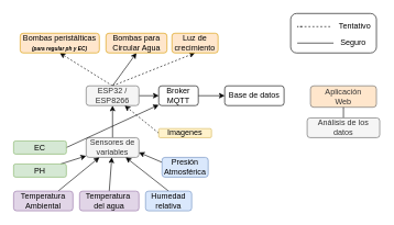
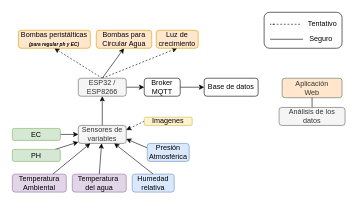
  <mxCell id="0" />
  <mxCell id="1" parent="0" />
  <mxCell id="2" value="" style="rounded=1;whiteSpace=wrap;html=1;fontSize=12;" vertex="1" parent="1"><mxGeometry x="440" y="20" width="130" height="60" as="geometry" /></mxCell>
  <mxCell id="3" style="edgeStyle=none;rounded=0;orthogonalLoop=1;jettySize=auto;html=1;exitX=0.5;exitY=0;exitDx=0;exitDy=0;entryX=0.5;entryY=1;entryDx=0;entryDy=0;" edge="1" parent="1" source="4" target="22"><mxGeometry relative="1" as="geometry" /></mxCell>
  <mxCell id="4" value="Sensores de variables" style="rounded=1;whiteSpace=wrap;html=1;fillColor=#f5f5f5;fontColor=#333333;strokeColor=#666666;" vertex="1" parent="1"><mxGeometry x="130" y="208.75" width="80" height="30" as="geometry" /></mxCell>
  <mxCell id="5" style="edgeStyle=none;rounded=0;orthogonalLoop=1;jettySize=auto;html=1;exitX=0.5;exitY=0;exitDx=0;exitDy=0;" edge="1" parent="1" source="6" target="4"><mxGeometry relative="1" as="geometry" /></mxCell>
  <mxCell id="6" value="Temperatura&amp;nbsp;&lt;br&gt;del agua" style="rounded=1;whiteSpace=wrap;html=1;fillColor=#e1d5e7;strokeColor=#9673a6;" vertex="1" parent="1"><mxGeometry x="120" y="290" width="90" height="30" as="geometry" /></mxCell>
  <mxCell id="7" value="" style="edgeStyle=none;rounded=0;orthogonalLoop=1;jettySize=auto;html=1;" edge="1" parent="1" source="8" target="4"><mxGeometry relative="1" as="geometry" /></mxCell>
  <mxCell id="8" value="PH" style="rounded=1;whiteSpace=wrap;html=1;fillColor=#d5e8d4;strokeColor=#82b366;" vertex="1" parent="1"><mxGeometry x="20" y="248.75" width="80" height="20" as="geometry" /></mxCell>
  <mxCell id="9" style="edgeStyle=none;rounded=0;orthogonalLoop=1;jettySize=auto;html=1;exitX=1;exitY=0.5;exitDx=0;exitDy=0;entryX=0;entryY=0.5;entryDx=0;entryDy=0;" edge="1" parent="1" source="10" target="15"><mxGeometry relative="1" as="geometry"><mxPoint x="420" y="143.75" as="targetPoint" /></mxGeometry></mxCell>
  <mxCell id="10" value="Broker MQTT" style="rounded=1;whiteSpace=wrap;html=1;" vertex="1" parent="1"><mxGeometry x="240" y="130" width="60" height="30" as="geometry" /></mxCell>
- <mxCell id="11" style="edgeStyle=none;rounded=0;orthogonalLoop=1;jettySize=auto;html=1;exitX=1;exitY=0.5;exitDx=0;exitDy=0;" edge="1" parent="1" source="12" target="10"><mxGeometry relative="1" as="geometry" /></mxCell>
+ <mxCell id="11" style="edgeStyle=none;rounded=0;orthogonalLoop=1;jettySize=auto;html=1;exitX=1;exitY=0.5;exitDx=0;exitDy=0;entryX=0;entryY=0.5;entryDx=0;entryDy=0;" edge="1" parent="1" source="12" target="4"><mxGeometry relative="1" as="geometry" /></mxCell>
  <mxCell id="12" value="EC" style="rounded=1;whiteSpace=wrap;html=1;fillColor=#d5e8d4;strokeColor=#82b366;" vertex="1" parent="1"><mxGeometry x="20" y="213.75" width="80" height="20" as="geometry" /></mxCell>
  <mxCell id="13" style="edgeStyle=none;rounded=0;orthogonalLoop=1;jettySize=auto;html=1;exitX=0.75;exitY=0;exitDx=0;exitDy=0;entryX=0.25;entryY=1;entryDx=0;entryDy=0;" edge="1" parent="1" source="14" target="4"><mxGeometry relative="1" as="geometry" /></mxCell>
  <mxCell id="14" value="Temperatura&lt;br&gt;Ambiental" style="rounded=1;whiteSpace=wrap;html=1;fillColor=#e1d5e7;strokeColor=#9673a6;" vertex="1" parent="1"><mxGeometry x="20" y="290" width="90" height="30" as="geometry" /></mxCell>
  <mxCell id="15" value="Base de datos" style="rounded=1;whiteSpace=wrap;html=1;" vertex="1" parent="1"><mxGeometry x="340" y="130" width="90" height="30" as="geometry" /></mxCell>
  <mxCell id="16" style="edgeStyle=none;rounded=0;orthogonalLoop=1;jettySize=auto;html=1;exitX=0.5;exitY=0;exitDx=0;exitDy=0;entryX=0.75;entryY=1;entryDx=0;entryDy=0;" edge="1" parent="1" source="17" target="4"><mxGeometry relative="1" as="geometry" /></mxCell>
  <mxCell id="17" value="Humedad relativa" style="rounded=1;whiteSpace=wrap;html=1;fillColor=#dae8fc;strokeColor=#6c8ebf;" vertex="1" parent="1"><mxGeometry x="220" y="290" width="70" height="30" as="geometry" /></mxCell>
  <mxCell id="18" style="edgeStyle=none;rounded=0;orthogonalLoop=1;jettySize=auto;html=1;exitX=1;exitY=0.5;exitDx=0;exitDy=0;entryX=0;entryY=0.5;entryDx=0;entryDy=0;" edge="1" parent="1" source="22" target="10"><mxGeometry relative="1" as="geometry" /></mxCell>
  <mxCell id="19" style="edgeStyle=none;rounded=0;orthogonalLoop=1;jettySize=auto;html=1;exitX=0.5;exitY=0;exitDx=0;exitDy=0;entryX=0.5;entryY=1;entryDx=0;entryDy=0;dashed=1;fontSize=12;startArrow=none;startFill=0;endArrow=classic;endFill=1;" edge="1" parent="1" source="22" target="32"><mxGeometry relative="1" as="geometry" /></mxCell>
  <mxCell id="20" style="edgeStyle=none;rounded=0;orthogonalLoop=1;jettySize=auto;html=1;exitX=0.5;exitY=0;exitDx=0;exitDy=0;entryX=0.5;entryY=1;entryDx=0;entryDy=0;fontSize=12;startArrow=none;startFill=0;endArrow=classic;endFill=1;" edge="1" parent="1" source="22" target="27"><mxGeometry relative="1" as="geometry" /></mxCell>
  <mxCell id="21" style="edgeStyle=none;rounded=0;orthogonalLoop=1;jettySize=auto;html=1;exitX=0.5;exitY=0;exitDx=0;exitDy=0;entryX=0.5;entryY=1;entryDx=0;entryDy=0;fontSize=12;startArrow=none;startFill=0;endArrow=classic;endFill=1;dashed=1;" edge="1" parent="1" source="22" target="26"><mxGeometry relative="1" as="geometry" /></mxCell>
  <mxCell id="22" value="ESP32 / ESP8266" style="rounded=1;whiteSpace=wrap;html=1;fillColor=#f5f5f5;fontColor=#333333;strokeColor=#666666;" vertex="1" parent="1"><mxGeometry x="130" y="130" width="80" height="30" as="geometry" /></mxCell>
  <mxCell id="23" value="Aplicación&lt;br&gt;Web" style="rounded=1;whiteSpace=wrap;html=1;fillColor=#ffe6cc;fontColor=#333333;strokeColor=#666666;" vertex="1" parent="1"><mxGeometry x="470" y="130" width="100" height="32.5" as="geometry" /></mxCell>
  <mxCell id="24" style="edgeStyle=none;rounded=0;orthogonalLoop=1;jettySize=auto;html=1;exitX=0.5;exitY=0;exitDx=0;exitDy=0;entryX=0.5;entryY=1;entryDx=0;entryDy=0;endArrow=none;endFill=0;" edge="1" parent="1" source="25" target="23"><mxGeometry relative="1" as="geometry" /></mxCell>
  <mxCell id="25" value="Análisis de los datos" style="rounded=1;whiteSpace=wrap;html=1;fillColor=#f5f5f5;fontColor=#333333;strokeColor=#666666;" vertex="1" parent="1"><mxGeometry x="465" y="178.75" width="110" height="30" as="geometry" /></mxCell>
  <mxCell id="26" value="Bombas peristálticas&lt;br&gt;&lt;i&gt;&lt;font style=&quot;font-size: 8px&quot;&gt;&lt;b&gt;(para regular ph y EC)&lt;/b&gt;&lt;/font&gt;&lt;/i&gt;" style="rounded=1;whiteSpace=wrap;html=1;fillColor=#ffe6cc;strokeColor=#d79b00;" vertex="1" parent="1"><mxGeometry x="30" y="50" width="120" height="30" as="geometry" /></mxCell>
  <mxCell id="27" value="Bombas para Circular Agua&lt;br&gt;" style="rounded=1;whiteSpace=wrap;html=1;fillColor=#ffe6cc;strokeColor=#d79b00;" vertex="1" parent="1"><mxGeometry x="160" y="50" width="92.5" height="30" as="geometry" /></mxCell>
- <mxCell id="28" style="edgeStyle=none;rounded=0;orthogonalLoop=1;jettySize=auto;html=1;exitX=0;exitY=0.5;exitDx=0;exitDy=0;fontSize=12;startArrow=none;startFill=0;endArrow=classic;endFill=1;dashed=1;" edge="1" parent="1" source="29" target="22"><mxGeometry relative="1" as="geometry" /></mxCell>
+ <mxCell id="28" style="edgeStyle=none;rounded=0;orthogonalLoop=1;jettySize=auto;html=1;exitX=0;exitY=0.5;exitDx=0;exitDy=0;entryX=1;entryY=0.25;entryDx=0;entryDy=0;fontSize=12;startArrow=none;startFill=0;endArrow=classic;endFill=1;dashed=1;" edge="1" parent="1" source="29" target="4"><mxGeometry relative="1" as="geometry" /></mxCell>
  <mxCell id="29" value="&lt;font style=&quot;font-size: 12px&quot;&gt;Imagenes&lt;/font&gt;" style="rounded=1;whiteSpace=wrap;html=1;fontSize=8;fillColor=#fff2cc;strokeColor=#d6b656;" vertex="1" parent="1"><mxGeometry x="240" y="195" width="80" height="13.75" as="geometry" /></mxCell>
  <mxCell id="30" style="edgeStyle=none;rounded=0;orthogonalLoop=1;jettySize=auto;html=1;exitX=0;exitY=0.25;exitDx=0;exitDy=0;entryX=1;entryY=0.75;entryDx=0;entryDy=0;fontSize=12;startArrow=none;startFill=0;endArrow=classic;endFill=1;" edge="1" parent="1" source="31" target="4"><mxGeometry relative="1" as="geometry" /></mxCell>
  <mxCell id="31" value="Presión Atmosférica" style="rounded=1;whiteSpace=wrap;html=1;fillColor=#dae8fc;strokeColor=#6c8ebf;" vertex="1" parent="1"><mxGeometry x="245" y="238.75" width="70" height="30" as="geometry" /></mxCell>
  <mxCell id="32" value="Luz de crecimiento" style="rounded=1;whiteSpace=wrap;html=1;fontSize=12;fillColor=#ffe6cc;strokeColor=#d79b00;" vertex="1" parent="1"><mxGeometry x="260" y="50" width="70" height="30" as="geometry" /></mxCell>
  <mxCell id="33" value="" style="endArrow=none;html=1;rounded=0;fontSize=12;dashed=1;" edge="1" parent="1"><mxGeometry width="50" height="50" relative="1" as="geometry"><mxPoint x="500" y="40" as="sourcePoint" /><mxPoint x="460" y="40" as="targetPoint" /><Array as="points"><mxPoint x="490" y="40" /><mxPoint x="470" y="40" /><mxPoint x="450" y="40" /></Array></mxGeometry></mxCell>
  <mxCell id="34" value="Tentativo" style="text;html=1;strokeColor=none;fillColor=none;align=center;verticalAlign=middle;whiteSpace=wrap;rounded=0;fontSize=12;" vertex="1" parent="1"><mxGeometry x="515" y="30" width="45" height="20" as="geometry" /></mxCell>
  <mxCell id="35" value="" style="endArrow=none;html=1;rounded=0;fontSize=12;entryX=0;entryY=0.5;entryDx=0;entryDy=0;" edge="1" parent="1" target="36"><mxGeometry width="50" height="50" relative="1" as="geometry"><mxPoint x="450" y="65" as="sourcePoint" /><mxPoint x="500" y="60" as="targetPoint" /></mxGeometry></mxCell>
  <mxCell id="36" value="Seguro" style="text;html=1;strokeColor=none;fillColor=none;align=center;verticalAlign=middle;whiteSpace=wrap;rounded=0;fontSize=12;" vertex="1" parent="1"><mxGeometry x="505" y="50" width="60" height="30" as="geometry" /></mxCell>
